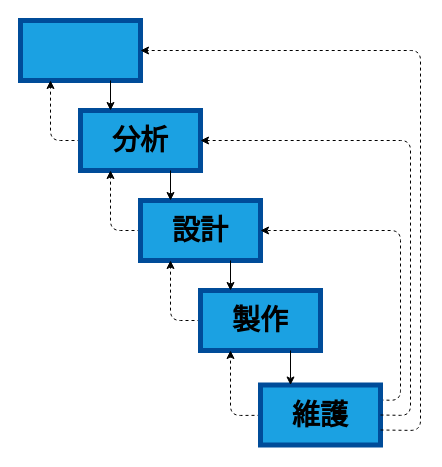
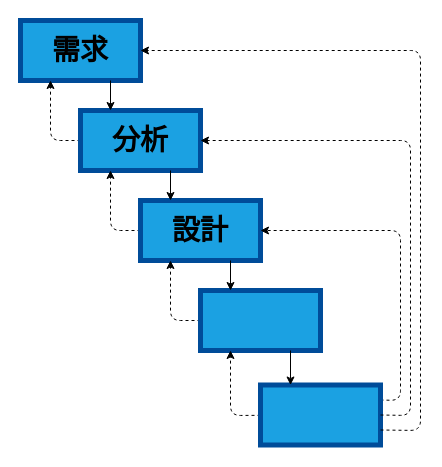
  <mxCell id="0" />
  <mxCell id="1" parent="0" />
  <mxCell id="2" value="" style="group" vertex="1" connectable="0" parent="1"><mxGeometry x="20" y="20" width="400" height="424.5" as="geometry" /></mxCell>
  <mxCell id="3" value="" style="rounded=0;whiteSpace=wrap;html=1;fillColor=#1ba1e2;fontColor=#ffffff;strokeColor=#004C99;strokeWidth=5;" vertex="1" parent="2"><mxGeometry width="120" height="60" as="geometry" /></mxCell>
  <mxCell id="4" style="edgeStyle=none;html=1;entryX=0.25;entryY=1;entryDx=0;entryDy=0;dashed=1;" edge="1" parent="2" source="5" target="3"><mxGeometry relative="1" as="geometry"><Array as="points"><mxPoint x="30" y="120" /></Array></mxGeometry></mxCell>
  <mxCell id="5" value="" style="rounded=0;whiteSpace=wrap;html=1;fillColor=#1ba1e2;fontColor=#ffffff;strokeColor=#004C99;strokeWidth=5;" vertex="1" parent="2"><mxGeometry x="60" y="90" width="120" height="60" as="geometry" /></mxCell>
  <mxCell id="6" style="edgeStyle=none;html=1;entryX=0.25;entryY=0;entryDx=0;entryDy=0;exitX=0.75;exitY=1;exitDx=0;exitDy=0;" edge="1" parent="2" source="3" target="5"><mxGeometry relative="1" as="geometry" /></mxCell>
  <mxCell id="7" style="edgeStyle=none;html=1;entryX=0.25;entryY=1;entryDx=0;entryDy=0;dashed=1;" edge="1" parent="2" source="8" target="5"><mxGeometry relative="1" as="geometry"><Array as="points"><mxPoint x="90" y="210" /></Array></mxGeometry></mxCell>
  <mxCell id="8" value="" style="rounded=0;whiteSpace=wrap;html=1;fillColor=#1ba1e2;fontColor=#ffffff;strokeColor=#004C99;strokeWidth=5;" vertex="1" parent="2"><mxGeometry x="120" y="180" width="120" height="60" as="geometry" /></mxCell>
  <mxCell id="9" style="edgeStyle=none;html=1;entryX=0.25;entryY=0;entryDx=0;entryDy=0;exitX=0.75;exitY=1;exitDx=0;exitDy=0;" edge="1" parent="2" source="5" target="8"><mxGeometry relative="1" as="geometry" /></mxCell>
  <mxCell id="10" style="edgeStyle=none;html=1;entryX=0.25;entryY=1;entryDx=0;entryDy=0;dashed=1;" edge="1" parent="2" source="11" target="8"><mxGeometry relative="1" as="geometry"><Array as="points"><mxPoint x="150" y="300" /></Array></mxGeometry></mxCell>
  <mxCell id="11" value="" style="rounded=0;whiteSpace=wrap;html=1;fillColor=#1ba1e2;fontColor=#ffffff;strokeColor=#004C99;strokeWidth=5;" vertex="1" parent="2"><mxGeometry x="180" y="270" width="120" height="60" as="geometry" /></mxCell>
  <mxCell id="12" style="edgeStyle=none;html=1;exitX=0.75;exitY=1;exitDx=0;exitDy=0;entryX=0.25;entryY=0;entryDx=0;entryDy=0;" edge="1" parent="2" source="8" target="11"><mxGeometry relative="1" as="geometry" /></mxCell>
  <mxCell id="13" style="edgeStyle=none;html=1;entryX=1;entryY=0.5;entryDx=0;entryDy=0;dashed=1;exitX=1;exitY=0.25;exitDx=0;exitDy=0;" edge="1" parent="2" source="15" target="8"><mxGeometry relative="1" as="geometry"><Array as="points"><mxPoint x="380" y="380" /><mxPoint x="380" y="210" /></Array></mxGeometry></mxCell>
  <mxCell id="14" style="edgeStyle=none;html=1;entryX=0.25;entryY=1;entryDx=0;entryDy=0;dashed=1;" edge="1" parent="2" source="15" target="11"><mxGeometry relative="1" as="geometry"><Array as="points"><mxPoint x="210" y="395" /></Array></mxGeometry></mxCell>
  <mxCell id="15" value="" style="rounded=0;whiteSpace=wrap;html=1;fillColor=#1ba1e2;fontColor=#ffffff;strokeColor=#004C99;strokeWidth=5;" vertex="1" parent="2"><mxGeometry x="240" y="364.5" width="120" height="60" as="geometry" /></mxCell>
  <mxCell id="16" style="edgeStyle=none;html=1;entryX=1;entryY=0.5;entryDx=0;entryDy=0;dashed=1;exitX=1;exitY=0.5;exitDx=0;exitDy=0;" edge="1" parent="2" source="15" target="5"><mxGeometry relative="1" as="geometry"><mxPoint x="300" y="505" as="sourcePoint" /><mxPoint x="220" y="280" as="targetPoint" /><Array as="points"><mxPoint x="390" y="395" /><mxPoint x="390" y="120" /></Array></mxGeometry></mxCell>
  <mxCell id="17" style="edgeStyle=none;html=1;entryX=0.25;entryY=0;entryDx=0;entryDy=0;exitX=0.75;exitY=1;exitDx=0;exitDy=0;" edge="1" parent="2" source="11" target="15"><mxGeometry relative="1" as="geometry" /></mxCell>
  <mxCell id="18" style="edgeStyle=none;html=1;entryX=1;entryY=0.5;entryDx=0;entryDy=0;dashed=1;exitX=1;exitY=0.75;exitDx=0;exitDy=0;" edge="1" parent="2" source="15" target="3"><mxGeometry relative="1" as="geometry"><mxPoint x="300" y="520" as="sourcePoint" /><mxPoint x="180" y="160" as="targetPoint" /><Array as="points"><mxPoint x="400" y="410" /><mxPoint x="400" y="30" /></Array></mxGeometry></mxCell>
+ <mxCell id="19" value="&lt;font color=&quot;#000000&quot; style=&quot;font-size: 28px;&quot;&gt;&lt;b&gt;需求&lt;/b&gt;&lt;/font&gt;" style="text;html=1;strokeColor=none;fillColor=none;align=center;verticalAlign=middle;whiteSpace=wrap;rounded=0;" vertex="1" parent="2"><mxGeometry x="30" y="15" width="60" height="30" as="geometry" /></mxCell>
  <mxCell id="20" value="&lt;font color=&quot;#000000&quot; style=&quot;font-size: 28px;&quot;&gt;&lt;b&gt;分析&lt;/b&gt;&lt;/font&gt;" style="text;html=1;strokeColor=none;fillColor=none;align=center;verticalAlign=middle;whiteSpace=wrap;rounded=0;" vertex="1" parent="2"><mxGeometry x="90" y="105" width="60" height="30" as="geometry" /></mxCell>
  <mxCell id="21" value="&lt;font color=&quot;#000000&quot; style=&quot;font-size: 28px;&quot;&gt;&lt;b&gt;設計&lt;/b&gt;&lt;/font&gt;" style="text;html=1;strokeColor=none;fillColor=none;align=center;verticalAlign=middle;whiteSpace=wrap;rounded=0;" vertex="1" parent="2"><mxGeometry x="150" y="195" width="60" height="30" as="geometry" /></mxCell>
- <mxCell id="22" value="&lt;font color=&quot;#000000&quot; style=&quot;font-size: 28px;&quot;&gt;&lt;b&gt;製作&lt;/b&gt;&lt;/font&gt;" style="text;html=1;strokeColor=none;fillColor=none;align=center;verticalAlign=middle;whiteSpace=wrap;rounded=0;" vertex="1" parent="2"><mxGeometry x="210" y="285" width="60" height="30" as="geometry" /></mxCell>
- <mxCell id="23" value="&lt;font style=&quot;font-size: 28px;&quot;&gt;&lt;b&gt;&lt;font color=&quot;#000000&quot;&gt;維護&lt;/font&gt;&lt;/b&gt;&lt;br&gt;&lt;/font&gt;" style="text;html=1;strokeColor=none;fillColor=none;align=center;verticalAlign=middle;whiteSpace=wrap;rounded=0;" vertex="1" parent="2"><mxGeometry x="270" y="379.5" width="60" height="30" as="geometry" /></mxCell>
